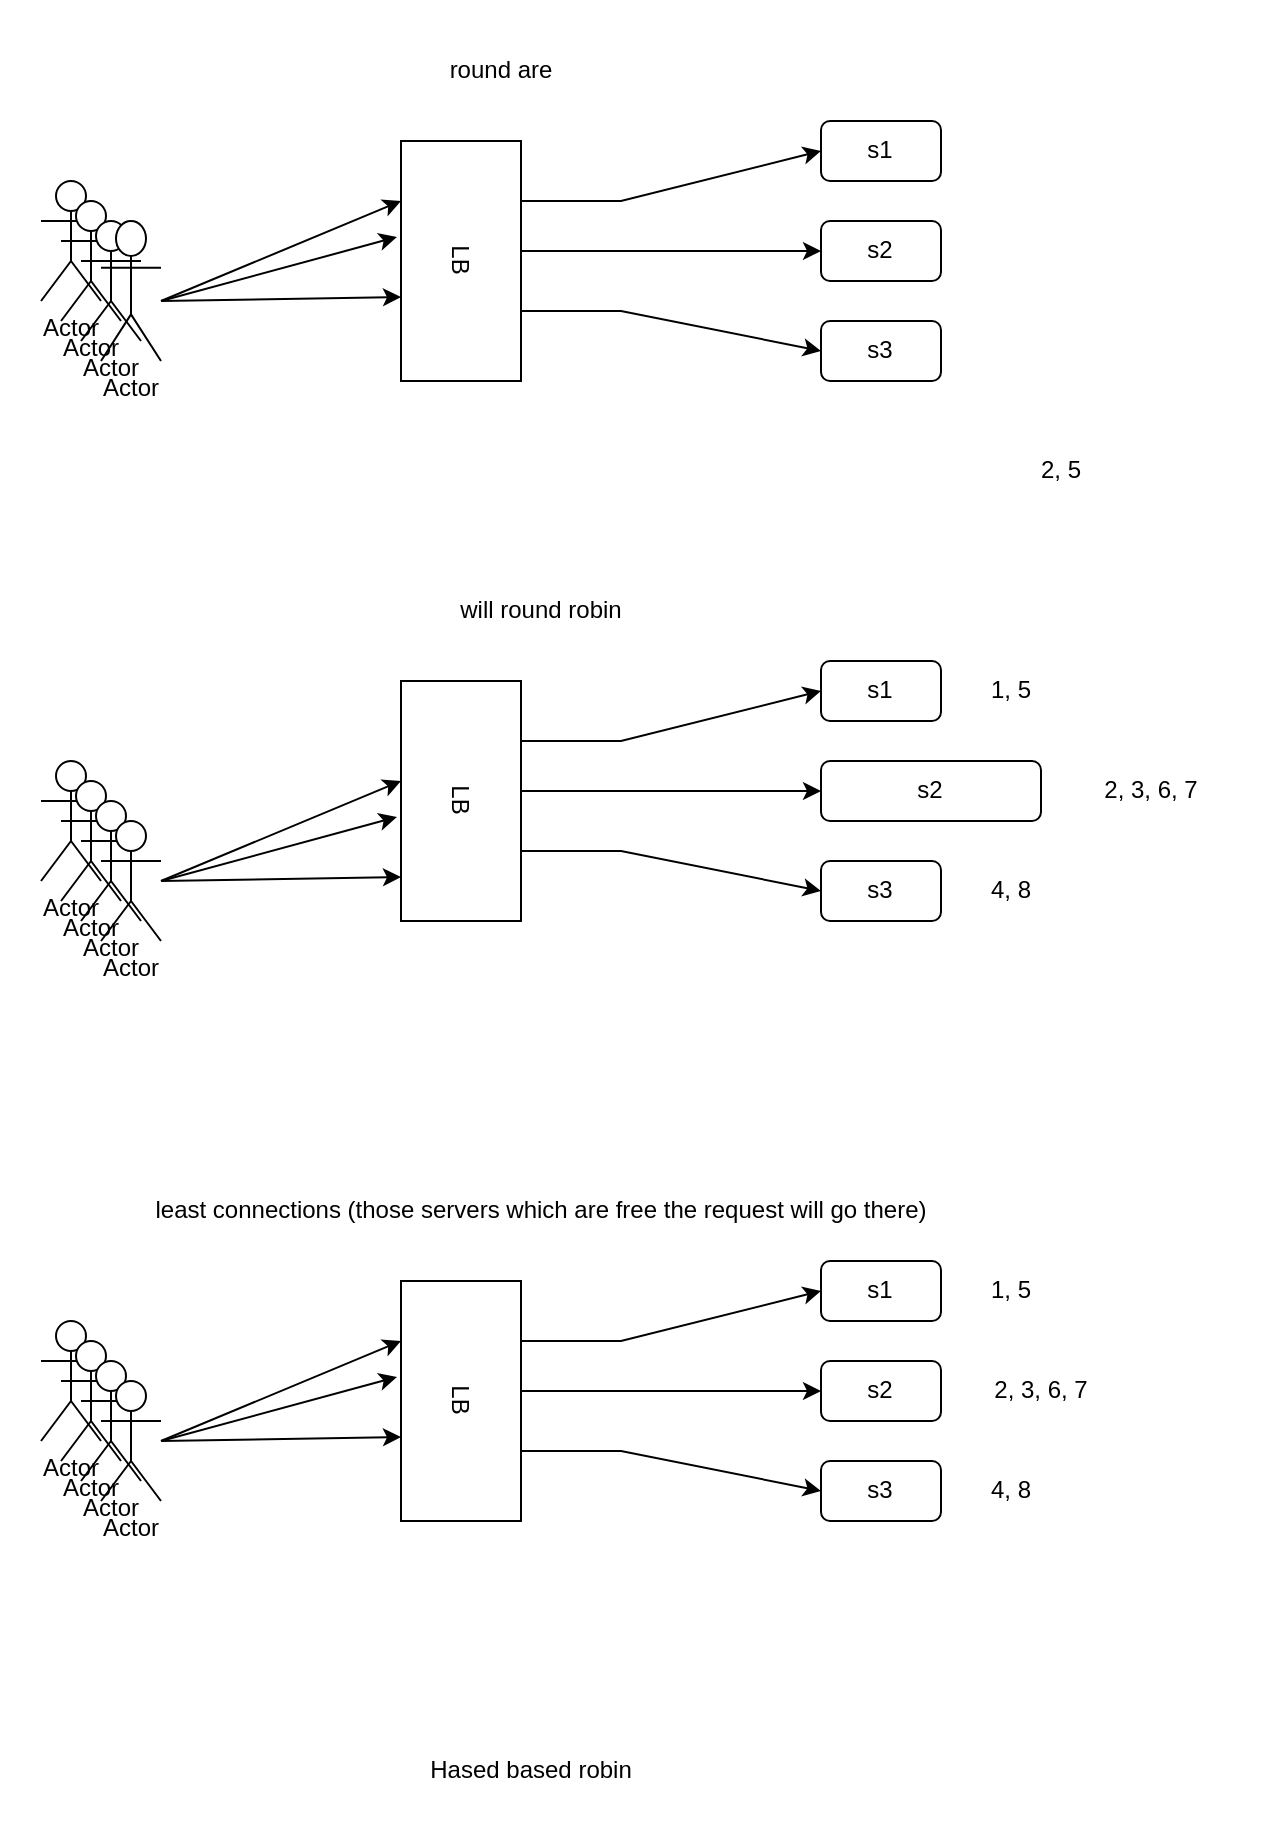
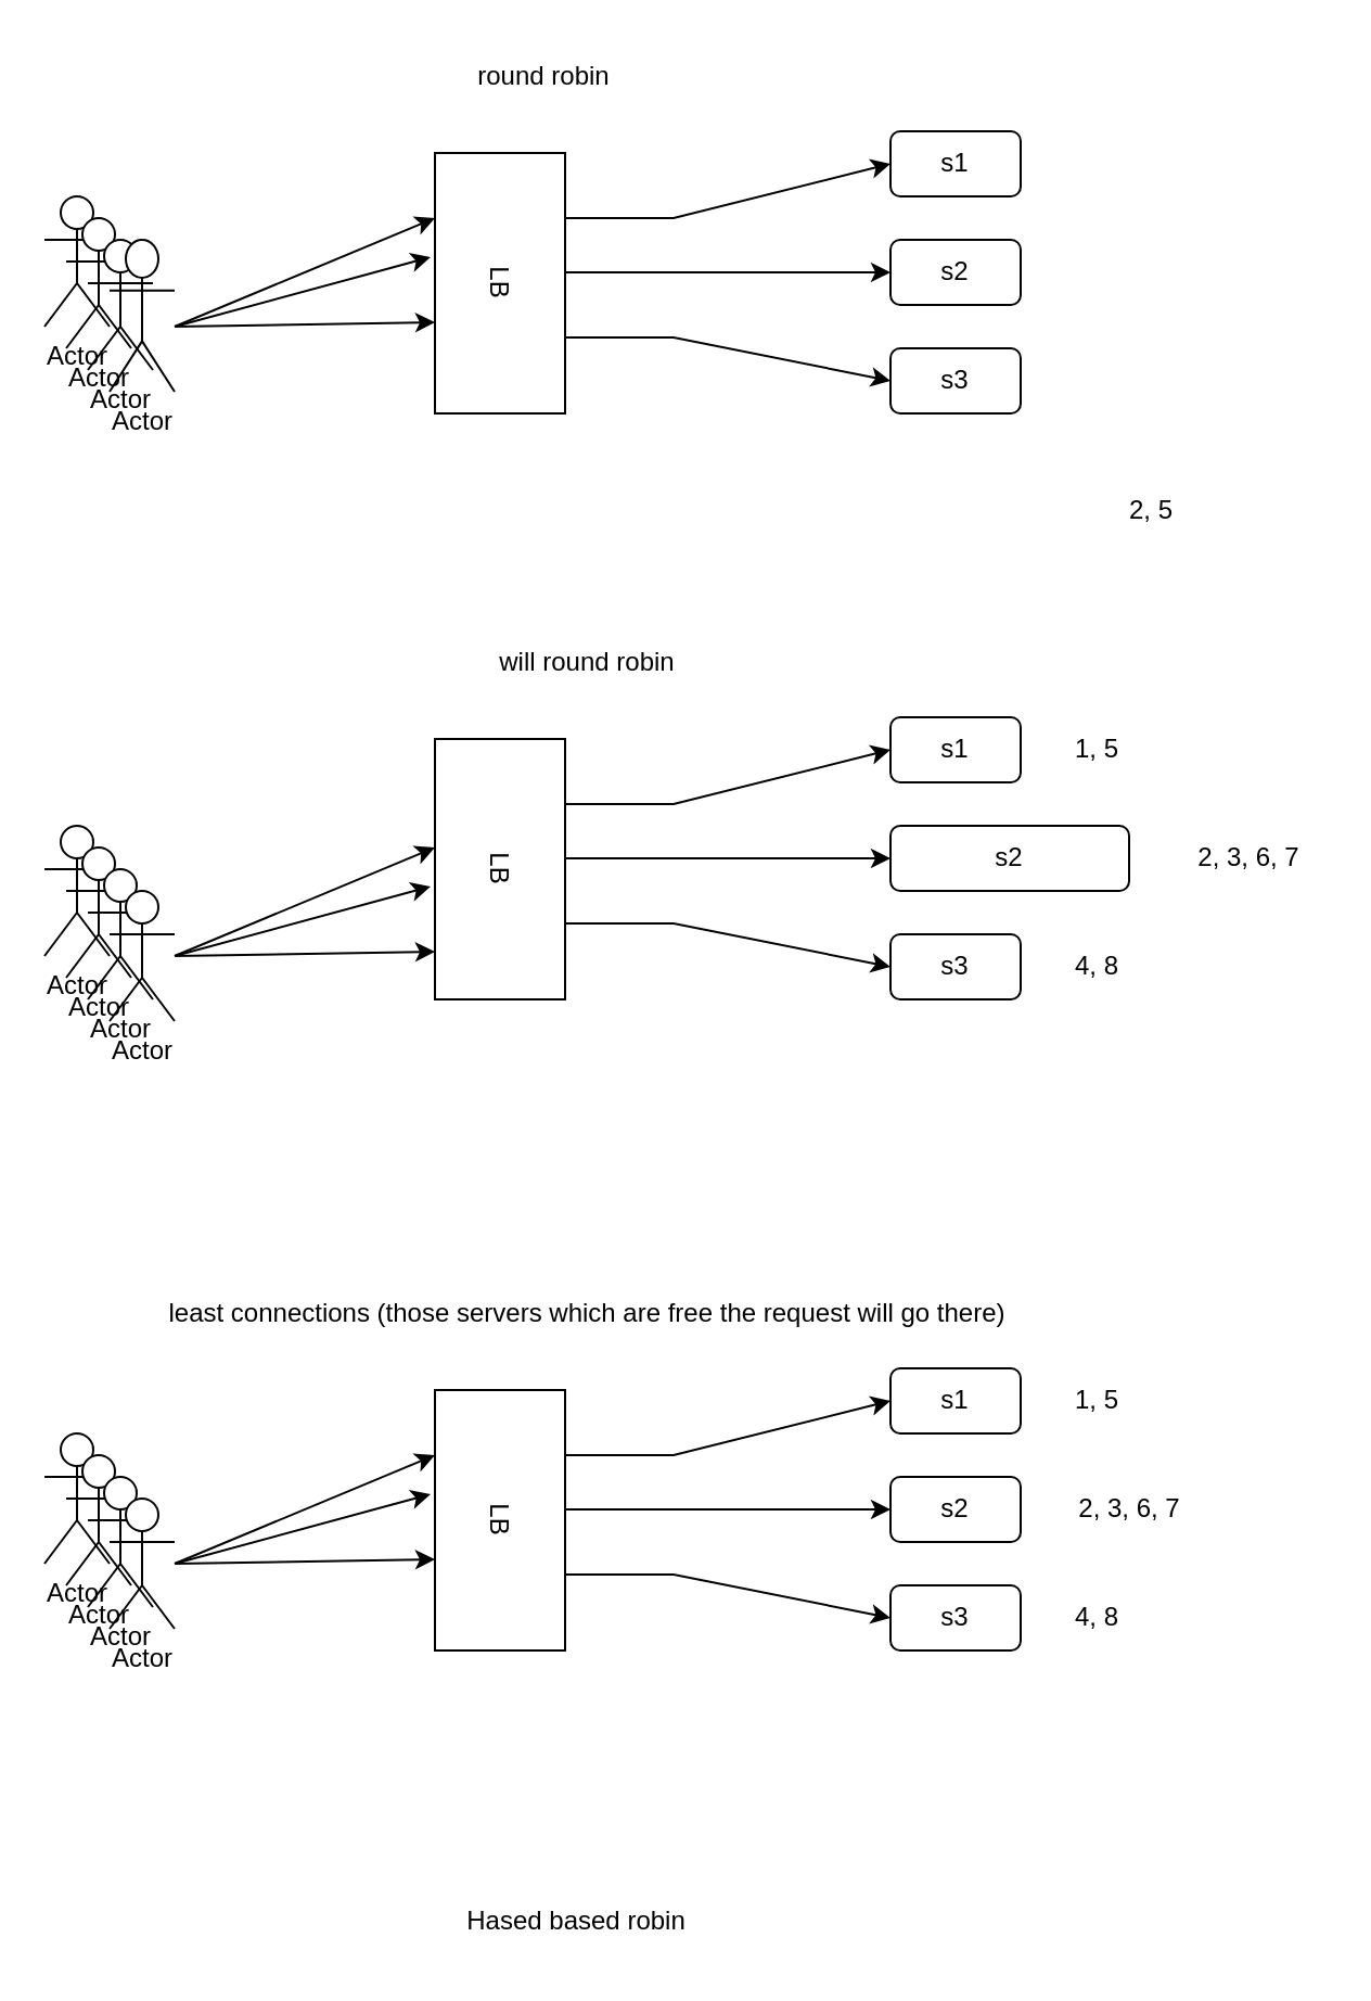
  <mxCell id="0" />
  <mxCell id="1" parent="0" />
  <mxCell id="2" value="LB" style="rounded=0;whiteSpace=wrap;html=1;rotation=90;" vertex="1" parent="1"><mxGeometry x="170" y="100" width="120" height="60" as="geometry" /></mxCell>
  <mxCell id="3" value="s1" style="rounded=1;whiteSpace=wrap;html=1;" vertex="1" parent="1"><mxGeometry x="410" y="60" width="60" height="30" as="geometry" /></mxCell>
  <mxCell id="4" value="s2" style="rounded=1;whiteSpace=wrap;html=1;" vertex="1" parent="1"><mxGeometry x="410" y="110" width="60" height="30" as="geometry" /></mxCell>
  <mxCell id="5" value="s3" style="rounded=1;whiteSpace=wrap;html=1;" vertex="1" parent="1"><mxGeometry x="410" y="160" width="60" height="30" as="geometry" /></mxCell>
  <mxCell id="6" value="" style="endArrow=classic;html=1;rounded=0;exitX=0.25;exitY=0;exitDx=0;exitDy=0;entryX=0;entryY=0.5;entryDx=0;entryDy=0;" edge="1" parent="1" source="2" target="3"><mxGeometry width="50" height="50" relative="1" as="geometry"><mxPoint x="290" y="130" as="sourcePoint" /><mxPoint x="360" y="100" as="targetPoint" /><Array as="points"><mxPoint x="310" y="100" /></Array></mxGeometry></mxCell>
  <mxCell id="7" value="" style="endArrow=classic;html=1;rounded=0;exitX=0.25;exitY=0;exitDx=0;exitDy=0;entryX=0;entryY=0.5;entryDx=0;entryDy=0;" edge="1" parent="1" target="4"><mxGeometry width="50" height="50" relative="1" as="geometry"><mxPoint x="260" y="125" as="sourcePoint" /><mxPoint x="410" y="100" as="targetPoint" /><Array as="points"><mxPoint x="310" y="125" /></Array></mxGeometry></mxCell>
  <mxCell id="8" value="" style="endArrow=classic;html=1;rounded=0;exitX=0.25;exitY=0;exitDx=0;exitDy=0;entryX=0;entryY=0.5;entryDx=0;entryDy=0;" edge="1" parent="1" target="5"><mxGeometry width="50" height="50" relative="1" as="geometry"><mxPoint x="260" y="155" as="sourcePoint" /><mxPoint x="410" y="130" as="targetPoint" /><Array as="points"><mxPoint x="310" y="155" /></Array></mxGeometry></mxCell>
- <mxCell id="9" value="round are" style="text;html=1;align=center;verticalAlign=middle;resizable=0;points=[];autosize=1;strokeColor=none;fillColor=none;" vertex="1" parent="1"><mxGeometry x="210" y="20" width="80" height="30" as="geometry" /></mxCell>
+ <mxCell id="9" value="round robin" style="text;html=1;align=center;verticalAlign=middle;resizable=0;points=[];autosize=1;strokeColor=none;fillColor=none;" vertex="1" parent="1"><mxGeometry x="210" y="20" width="80" height="30" as="geometry" /></mxCell>
  <mxCell id="10" value="2, 5" style="text;html=1;align=center;verticalAlign=middle;resizable=0;points=[];autosize=1;strokeColor=none;fillColor=none;" vertex="1" parent="1"><mxGeometry x="510" y="220" width="40" height="30" as="geometry" /></mxCell>
  <mxCell id="11" value="LB" style="rounded=0;whiteSpace=wrap;html=1;rotation=90;" vertex="1" parent="1"><mxGeometry x="170" y="370" width="120" height="60" as="geometry" /></mxCell>
  <mxCell id="12" value="s1" style="rounded=1;whiteSpace=wrap;html=1;" vertex="1" parent="1"><mxGeometry x="410" y="330" width="60" height="30" as="geometry" /></mxCell>
  <mxCell id="13" value="s2" style="rounded=1;whiteSpace=wrap;html=1;" vertex="1" parent="1"><mxGeometry x="410" y="380" width="110" height="30" as="geometry" /></mxCell>
  <mxCell id="14" value="s3" style="rounded=1;whiteSpace=wrap;html=1;" vertex="1" parent="1"><mxGeometry x="410" y="430" width="60" height="30" as="geometry" /></mxCell>
  <mxCell id="15" value="" style="endArrow=classic;html=1;rounded=0;exitX=0.25;exitY=0;exitDx=0;exitDy=0;entryX=0;entryY=0.5;entryDx=0;entryDy=0;" edge="1" parent="1" source="11" target="12"><mxGeometry width="50" height="50" relative="1" as="geometry"><mxPoint x="290" y="400" as="sourcePoint" /><mxPoint x="360" y="370" as="targetPoint" /><Array as="points"><mxPoint x="310" y="370" /></Array></mxGeometry></mxCell>
  <mxCell id="16" value="" style="endArrow=classic;html=1;rounded=0;exitX=0.25;exitY=0;exitDx=0;exitDy=0;entryX=0;entryY=0.5;entryDx=0;entryDy=0;" edge="1" parent="1" target="13"><mxGeometry width="50" height="50" relative="1" as="geometry"><mxPoint x="260" y="395" as="sourcePoint" /><mxPoint x="410" y="370" as="targetPoint" /><Array as="points"><mxPoint x="310" y="395" /></Array></mxGeometry></mxCell>
  <mxCell id="17" value="" style="endArrow=classic;html=1;rounded=0;exitX=0.25;exitY=0;exitDx=0;exitDy=0;entryX=0;entryY=0.5;entryDx=0;entryDy=0;" edge="1" parent="1" target="14"><mxGeometry width="50" height="50" relative="1" as="geometry"><mxPoint x="260" y="425" as="sourcePoint" /><mxPoint x="410" y="400" as="targetPoint" /><Array as="points"><mxPoint x="310" y="425" /></Array></mxGeometry></mxCell>
  <mxCell id="18" value="will round robin" style="text;html=1;align=center;verticalAlign=middle;resizable=0;points=[];autosize=1;strokeColor=none;fillColor=none;" vertex="1" parent="1"><mxGeometry x="200" y="290" width="140" height="30" as="geometry" /></mxCell>
  <mxCell id="19" value="1, 5" style="text;html=1;align=center;verticalAlign=middle;resizable=0;points=[];autosize=1;strokeColor=none;fillColor=none;" vertex="1" parent="1"><mxGeometry x="485" y="330" width="40" height="30" as="geometry" /></mxCell>
  <mxCell id="20" value="2, 3, 6, 7" style="text;html=1;align=center;verticalAlign=middle;resizable=0;points=[];autosize=1;strokeColor=none;fillColor=none;" vertex="1" parent="1"><mxGeometry x="540" y="380" width="70" height="30" as="geometry" /></mxCell>
  <mxCell id="21" value="4, 8" style="text;html=1;align=center;verticalAlign=middle;resizable=0;points=[];autosize=1;strokeColor=none;fillColor=none;" vertex="1" parent="1"><mxGeometry x="485" y="430" width="40" height="30" as="geometry" /></mxCell>
  <mxCell id="22" value="LB" style="rounded=0;whiteSpace=wrap;html=1;rotation=90;" vertex="1" parent="1"><mxGeometry x="170" y="670" width="120" height="60" as="geometry" /></mxCell>
  <mxCell id="23" value="s1" style="rounded=1;whiteSpace=wrap;html=1;" vertex="1" parent="1"><mxGeometry x="410" y="630" width="60" height="30" as="geometry" /></mxCell>
  <mxCell id="24" value="s2" style="rounded=1;whiteSpace=wrap;html=1;" vertex="1" parent="1"><mxGeometry x="410" y="680" width="60" height="30" as="geometry" /></mxCell>
  <mxCell id="25" value="s3" style="rounded=1;whiteSpace=wrap;html=1;" vertex="1" parent="1"><mxGeometry x="410" y="730" width="60" height="30" as="geometry" /></mxCell>
  <mxCell id="26" value="" style="endArrow=classic;html=1;rounded=0;exitX=0.25;exitY=0;exitDx=0;exitDy=0;entryX=0;entryY=0.5;entryDx=0;entryDy=0;" edge="1" parent="1" source="22" target="23"><mxGeometry width="50" height="50" relative="1" as="geometry"><mxPoint x="290" y="700" as="sourcePoint" /><mxPoint x="360" y="670" as="targetPoint" /><Array as="points"><mxPoint x="310" y="670" /></Array></mxGeometry></mxCell>
  <mxCell id="27" value="" style="endArrow=classic;html=1;rounded=0;exitX=0.25;exitY=0;exitDx=0;exitDy=0;entryX=0;entryY=0.5;entryDx=0;entryDy=0;" edge="1" parent="1" target="24"><mxGeometry width="50" height="50" relative="1" as="geometry"><mxPoint x="260" y="695" as="sourcePoint" /><mxPoint x="410" y="670" as="targetPoint" /><Array as="points"><mxPoint x="310" y="695" /></Array></mxGeometry></mxCell>
  <mxCell id="28" value="" style="endArrow=classic;html=1;rounded=0;exitX=0.25;exitY=0;exitDx=0;exitDy=0;entryX=0;entryY=0.5;entryDx=0;entryDy=0;" edge="1" parent="1" target="25"><mxGeometry width="50" height="50" relative="1" as="geometry"><mxPoint x="260" y="725" as="sourcePoint" /><mxPoint x="410" y="700" as="targetPoint" /><Array as="points"><mxPoint x="310" y="725" /></Array></mxGeometry></mxCell>
  <mxCell id="29" value="least connections (those servers which are free the request will go there)" style="text;html=1;align=center;verticalAlign=middle;resizable=0;points=[];autosize=1;strokeColor=none;fillColor=none;" vertex="1" parent="1"><mxGeometry x="65" y="590" width="410" height="30" as="geometry" /></mxCell>
  <mxCell id="30" value="1, 5" style="text;html=1;align=center;verticalAlign=middle;resizable=0;points=[];autosize=1;strokeColor=none;fillColor=none;" vertex="1" parent="1"><mxGeometry x="485" y="630" width="40" height="30" as="geometry" /></mxCell>
  <mxCell id="31" value="2, 3, 6, 7" style="text;html=1;align=center;verticalAlign=middle;resizable=0;points=[];autosize=1;strokeColor=none;fillColor=none;" vertex="1" parent="1"><mxGeometry x="485" y="680" width="70" height="30" as="geometry" /></mxCell>
  <mxCell id="32" value="4, 8" style="text;html=1;align=center;verticalAlign=middle;resizable=0;points=[];autosize=1;strokeColor=none;fillColor=none;" vertex="1" parent="1"><mxGeometry x="485" y="730" width="40" height="30" as="geometry" /></mxCell>
  <mxCell id="33" value="Actor" style="shape=umlActor;verticalLabelPosition=bottom;verticalAlign=top;html=1;outlineConnect=0;" vertex="1" parent="1"><mxGeometry x="20" y="660" width="30" height="60" as="geometry" /></mxCell>
  <mxCell id="34" value="Actor" style="shape=umlActor;verticalLabelPosition=bottom;verticalAlign=top;html=1;outlineConnect=0;" vertex="1" parent="1"><mxGeometry x="30" y="670" width="30" height="60" as="geometry" /></mxCell>
  <mxCell id="35" value="Actor" style="shape=umlActor;verticalLabelPosition=bottom;verticalAlign=top;html=1;outlineConnect=0;" vertex="1" parent="1"><mxGeometry x="40" y="680" width="30" height="60" as="geometry" /></mxCell>
  <mxCell id="36" value="Actor" style="shape=umlActor;verticalLabelPosition=bottom;verticalAlign=top;html=1;outlineConnect=0;" vertex="1" parent="1"><mxGeometry x="50" y="690" width="30" height="60" as="geometry" /></mxCell>
  <mxCell id="37" value="" style="endArrow=classic;html=1;rounded=0;entryX=0.4;entryY=1.033;entryDx=0;entryDy=0;entryPerimeter=0;" edge="1" parent="1" target="22"><mxGeometry width="50" height="50" relative="1" as="geometry"><mxPoint x="80" y="720" as="sourcePoint" /><mxPoint x="130" y="670" as="targetPoint" /><Array as="points" /></mxGeometry></mxCell>
  <mxCell id="38" value="" style="endArrow=classic;html=1;rounded=0;entryX=0.25;entryY=1;entryDx=0;entryDy=0;" edge="1" parent="1" target="22"><mxGeometry width="50" height="50" relative="1" as="geometry"><mxPoint x="80" y="720" as="sourcePoint" /><mxPoint x="130" y="670" as="targetPoint" /></mxGeometry></mxCell>
  <mxCell id="39" value="" style="endArrow=classic;html=1;rounded=0;entryX=0.4;entryY=1.033;entryDx=0;entryDy=0;entryPerimeter=0;" edge="1" parent="1"><mxGeometry width="50" height="50" relative="1" as="geometry"><mxPoint x="80" y="720" as="sourcePoint" /><mxPoint x="200" y="718" as="targetPoint" /><Array as="points" /></mxGeometry></mxCell>
  <mxCell id="40" value="Actor" style="shape=umlActor;verticalLabelPosition=bottom;verticalAlign=top;html=1;outlineConnect=0;" vertex="1" parent="1"><mxGeometry x="20" y="380" width="30" height="60" as="geometry" /></mxCell>
  <mxCell id="41" value="Actor" style="shape=umlActor;verticalLabelPosition=bottom;verticalAlign=top;html=1;outlineConnect=0;" vertex="1" parent="1"><mxGeometry x="30" y="390" width="30" height="60" as="geometry" /></mxCell>
  <mxCell id="42" value="Actor" style="shape=umlActor;verticalLabelPosition=bottom;verticalAlign=top;html=1;outlineConnect=0;" vertex="1" parent="1"><mxGeometry x="40" y="400" width="30" height="60" as="geometry" /></mxCell>
  <mxCell id="43" value="Actor" style="shape=umlActor;verticalLabelPosition=bottom;verticalAlign=top;html=1;outlineConnect=0;" vertex="1" parent="1"><mxGeometry x="50" y="410" width="30" height="60" as="geometry" /></mxCell>
  <mxCell id="44" value="" style="endArrow=classic;html=1;rounded=0;entryX=0.4;entryY=1.033;entryDx=0;entryDy=0;entryPerimeter=0;" edge="1" parent="1"><mxGeometry width="50" height="50" relative="1" as="geometry"><mxPoint x="80" y="440" as="sourcePoint" /><mxPoint x="198" y="408" as="targetPoint" /><Array as="points" /></mxGeometry></mxCell>
  <mxCell id="45" value="" style="endArrow=classic;html=1;rounded=0;entryX=0.25;entryY=1;entryDx=0;entryDy=0;" edge="1" parent="1"><mxGeometry width="50" height="50" relative="1" as="geometry"><mxPoint x="80" y="440" as="sourcePoint" /><mxPoint x="200" y="390" as="targetPoint" /></mxGeometry></mxCell>
  <mxCell id="46" value="" style="endArrow=classic;html=1;rounded=0;entryX=0.4;entryY=1.033;entryDx=0;entryDy=0;entryPerimeter=0;" edge="1" parent="1"><mxGeometry width="50" height="50" relative="1" as="geometry"><mxPoint x="80" y="440" as="sourcePoint" /><mxPoint x="200" y="438" as="targetPoint" /><Array as="points" /></mxGeometry></mxCell>
  <mxCell id="47" value="Actor" style="shape=umlActor;verticalLabelPosition=bottom;verticalAlign=top;html=1;outlineConnect=0;" vertex="1" parent="1"><mxGeometry x="20" y="90" width="30" height="60" as="geometry" /></mxCell>
  <mxCell id="48" value="Actor" style="shape=umlActor;verticalLabelPosition=bottom;verticalAlign=top;html=1;outlineConnect=0;" vertex="1" parent="1"><mxGeometry x="30" y="100" width="30" height="60" as="geometry" /></mxCell>
  <mxCell id="49" value="Actor" style="shape=umlActor;verticalLabelPosition=bottom;verticalAlign=top;html=1;outlineConnect=0;" vertex="1" parent="1"><mxGeometry x="40" y="110" width="30" height="60" as="geometry" /></mxCell>
  <mxCell id="50" value="Actor" style="shape=umlActor;verticalLabelPosition=bottom;verticalAlign=top;html=1;outlineConnect=0;" vertex="1" parent="1"><mxGeometry x="50" y="110" width="30" height="70" as="geometry" /></mxCell>
  <mxCell id="51" value="" style="endArrow=classic;html=1;rounded=0;entryX=0.4;entryY=1.033;entryDx=0;entryDy=0;entryPerimeter=0;" edge="1" parent="1"><mxGeometry width="50" height="50" relative="1" as="geometry"><mxPoint x="80" y="150" as="sourcePoint" /><mxPoint x="198" y="118" as="targetPoint" /><Array as="points" /></mxGeometry></mxCell>
  <mxCell id="52" value="" style="endArrow=classic;html=1;rounded=0;entryX=0.25;entryY=1;entryDx=0;entryDy=0;" edge="1" parent="1"><mxGeometry width="50" height="50" relative="1" as="geometry"><mxPoint x="80" y="150" as="sourcePoint" /><mxPoint x="200" y="100" as="targetPoint" /></mxGeometry></mxCell>
  <mxCell id="53" value="" style="endArrow=classic;html=1;rounded=0;entryX=0.4;entryY=1.033;entryDx=0;entryDy=0;entryPerimeter=0;" edge="1" parent="1"><mxGeometry width="50" height="50" relative="1" as="geometry"><mxPoint x="80" y="150" as="sourcePoint" /><mxPoint x="200" y="148" as="targetPoint" /><Array as="points" /></mxGeometry></mxCell>
  <mxCell id="54" value="Hased based robin" style="text;html=1;align=center;verticalAlign=middle;resizable=0;points=[];autosize=1;strokeColor=none;fillColor=none;" vertex="1" parent="1"><mxGeometry x="200" y="870" width="130" height="30" as="geometry" /></mxCell>
